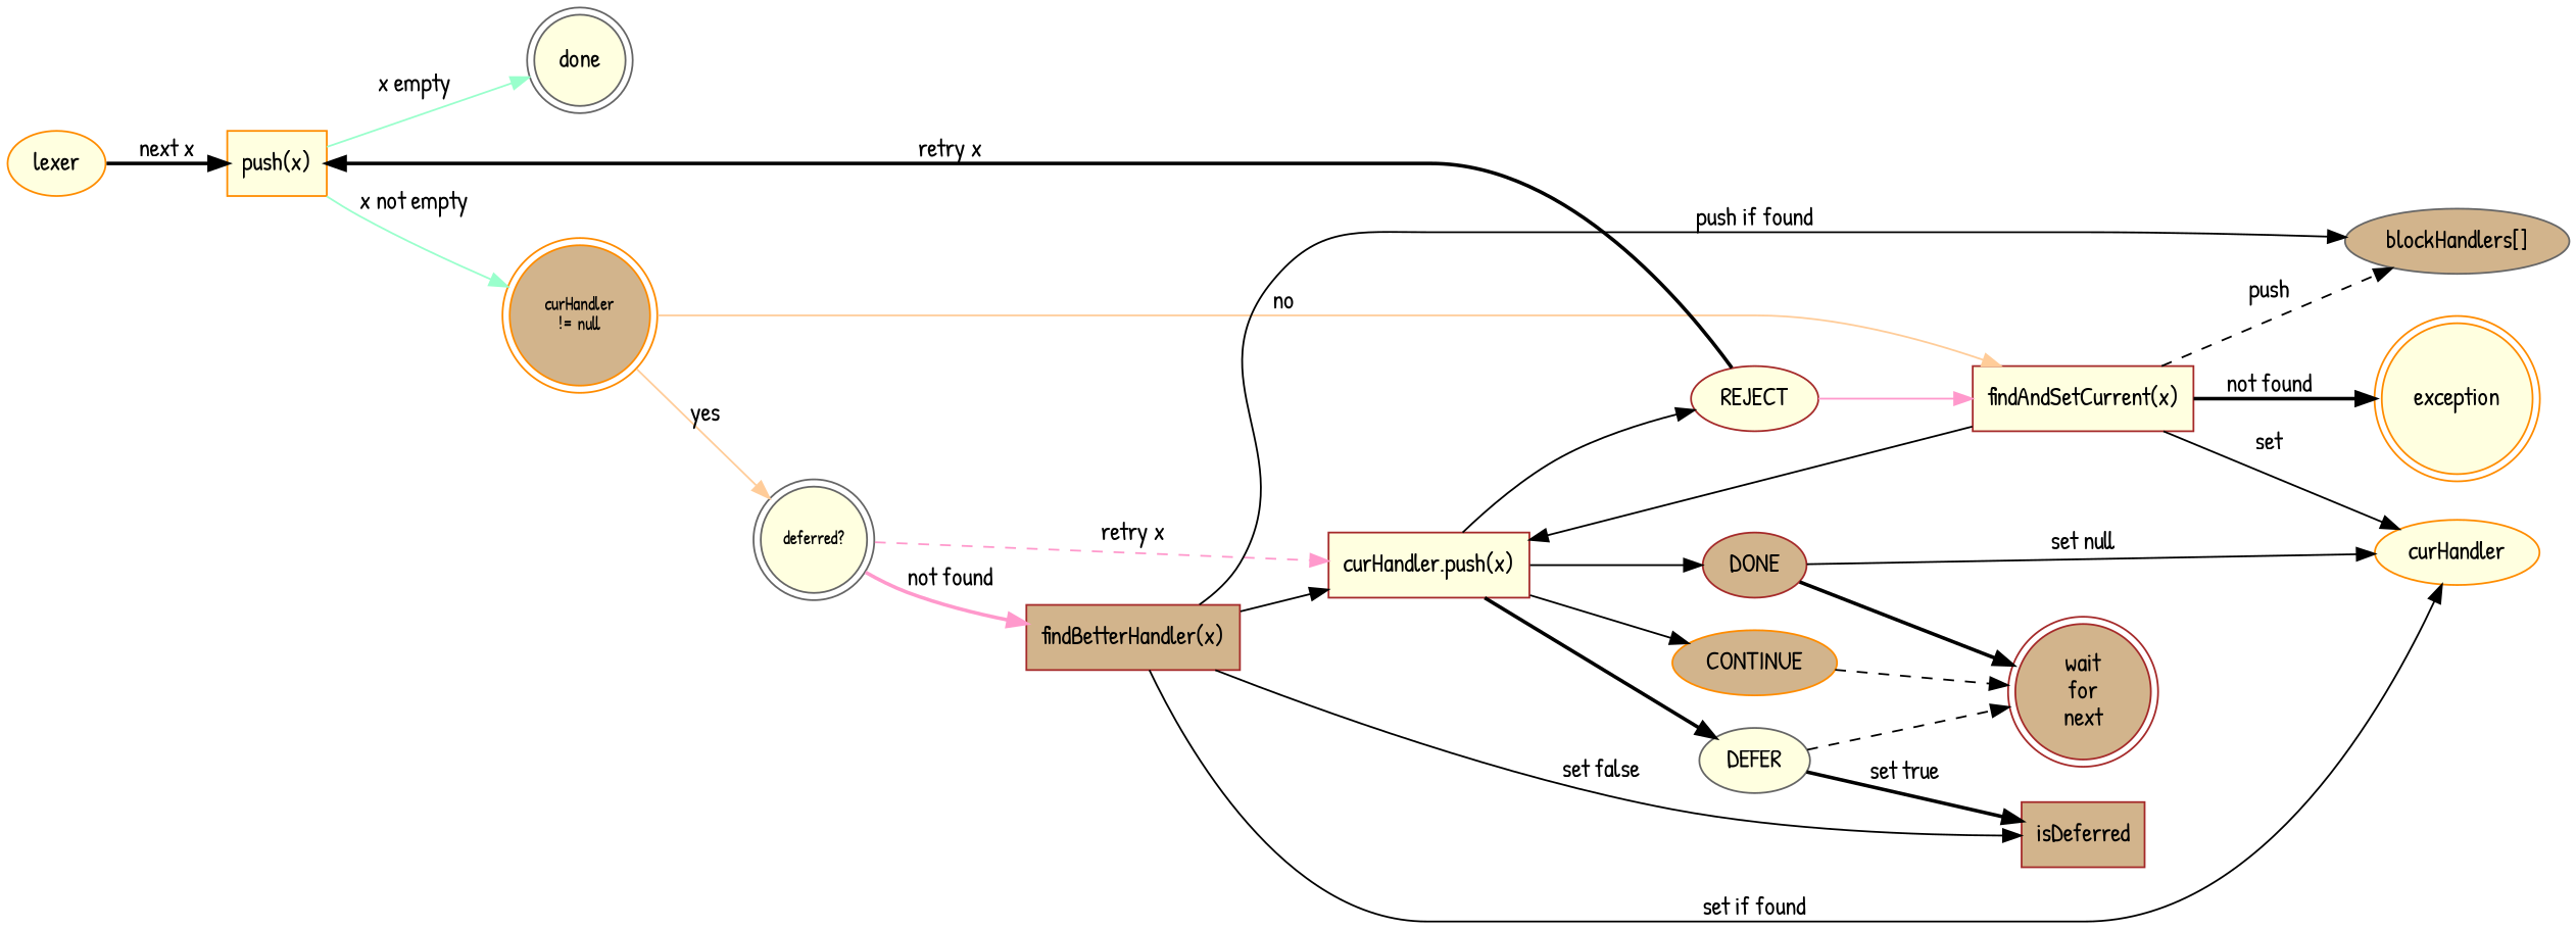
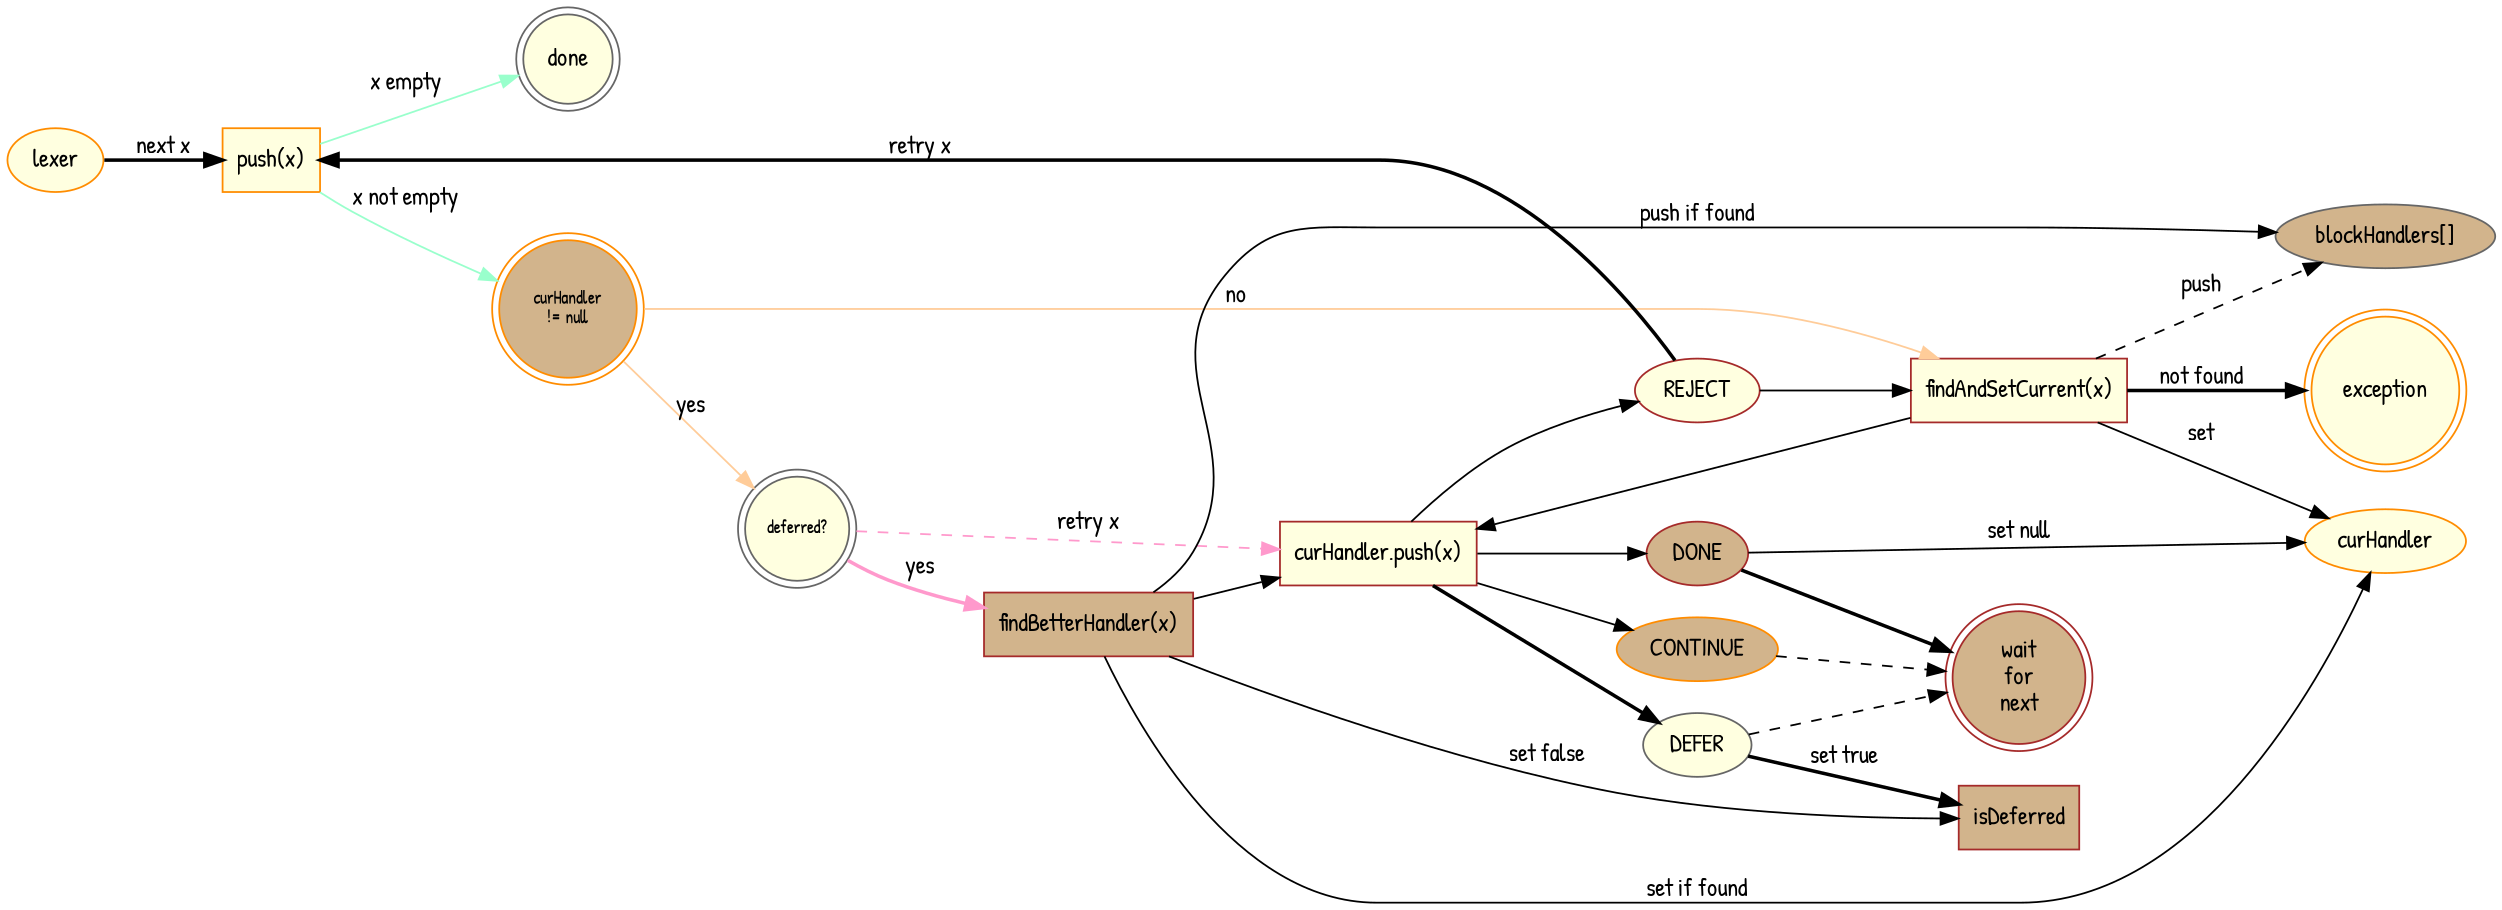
  digraph {
    fontname="Patrick Hand"
    rankdir=LR
    node [color=brown fillcolor=lightyellow fontname="Patrick Hand" shape=doublecircle style=filled]
    edge [fontname="Patrick Hand" style=solid]
    done [color=gray40]
    n2 [color=darkorange label=exception]
    n3 [fillcolor=tan label="wait\nfor\nnext"]
    n4 [color=darkorange fillcolor=tan fontsize=10 label="curHandler\n!= null"]
    n5 [color=gray40 fontsize=10 label="deferred?"]
    n6 [label="findAndSetCurrent(x)" shape=rect]
    n7 [label="curHandler.push(x)" shape=rect]
    n8 [fillcolor=tan label="findBetterHandler(x)" shape=rect]
    curHandler [color=darkorange shape=""]
    n10 [color=gray40 fillcolor=tan label="blockHandlers[]" shape=""]
    REJECT [shape=oval]
    DONE [fillcolor=tan shape=oval]
    CONTINUE [color=darkorange fillcolor=tan shape=oval]
    DEFER [color=gray40 shape=oval]
    isDeferred [fillcolor=tan shape=box]
    n16 [color=darkorange label="push(x)" shape=rect]
    lexer [color=darkorange shape=""]
    n4 -> n5 [color="#ffcc99" label=yes style=""]
    n4 -> n6 [color="#ffcc99" label=no style=""]
    n5 -> n7 [color="#ff99cc" label="retry x" style=dashed]
-   n5 -> n8 [color="#ff99cc" label="not found" style=bold]
+   n5 -> n8 [color="#ff99cc" label=yes style=bold]
    n6 -> n2 [label="not found" style=bold]
    n6 -> n7
    n6 -> curHandler [label=set]
    n6 -> n10 [label=push style=dashed]
    n7 -> REJECT
    n7 -> DONE
    n7 -> CONTINUE
    n7 -> DEFER [style=bold]
    n8 -> n7
    n8 -> curHandler [label="set if found"]
    n8 -> n10 [label="push if found"]
    n8 -> isDeferred [label="set false"]
-   REJECT -> n6 [color="#ff99cc"]
+   REJECT -> n6
    REJECT -> n16 [label="retry x" style=bold]
    DONE -> n3 [style=bold]
    DONE -> curHandler [label="set null"]
    CONTINUE -> n3 [style=dashed]
    DEFER -> n3 [style=dashed]
    DEFER -> isDeferred [label="set true" style=bold]
    n16 -> done [color="#99ffcc" label="x empty" style=""]
    n16 -> n4 [color="#99ffcc" label="x not empty" style=""]
    lexer -> n16 [label="next x" style=bold]
  }
